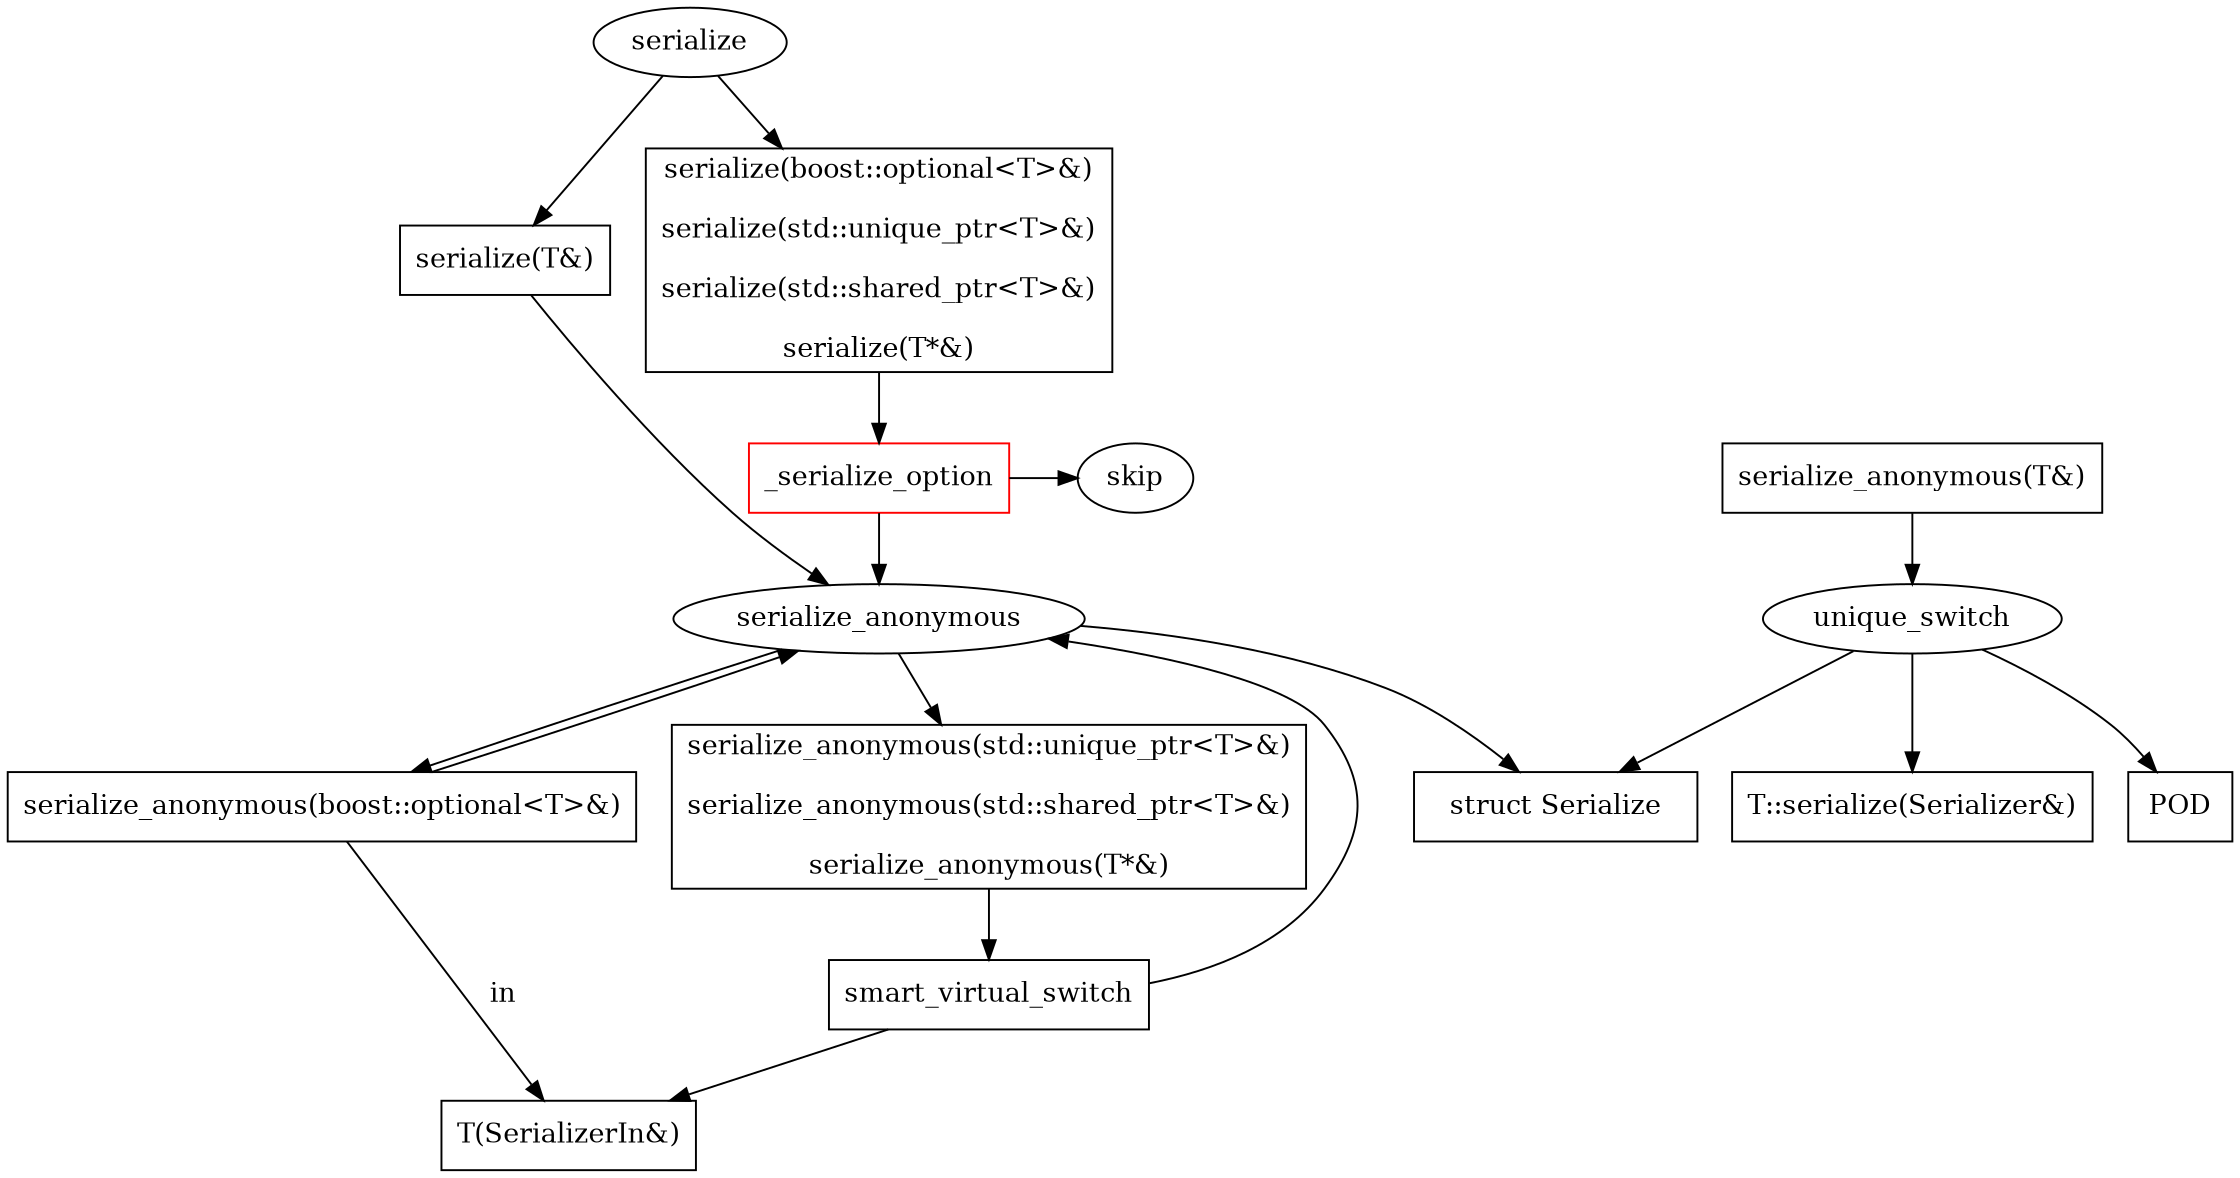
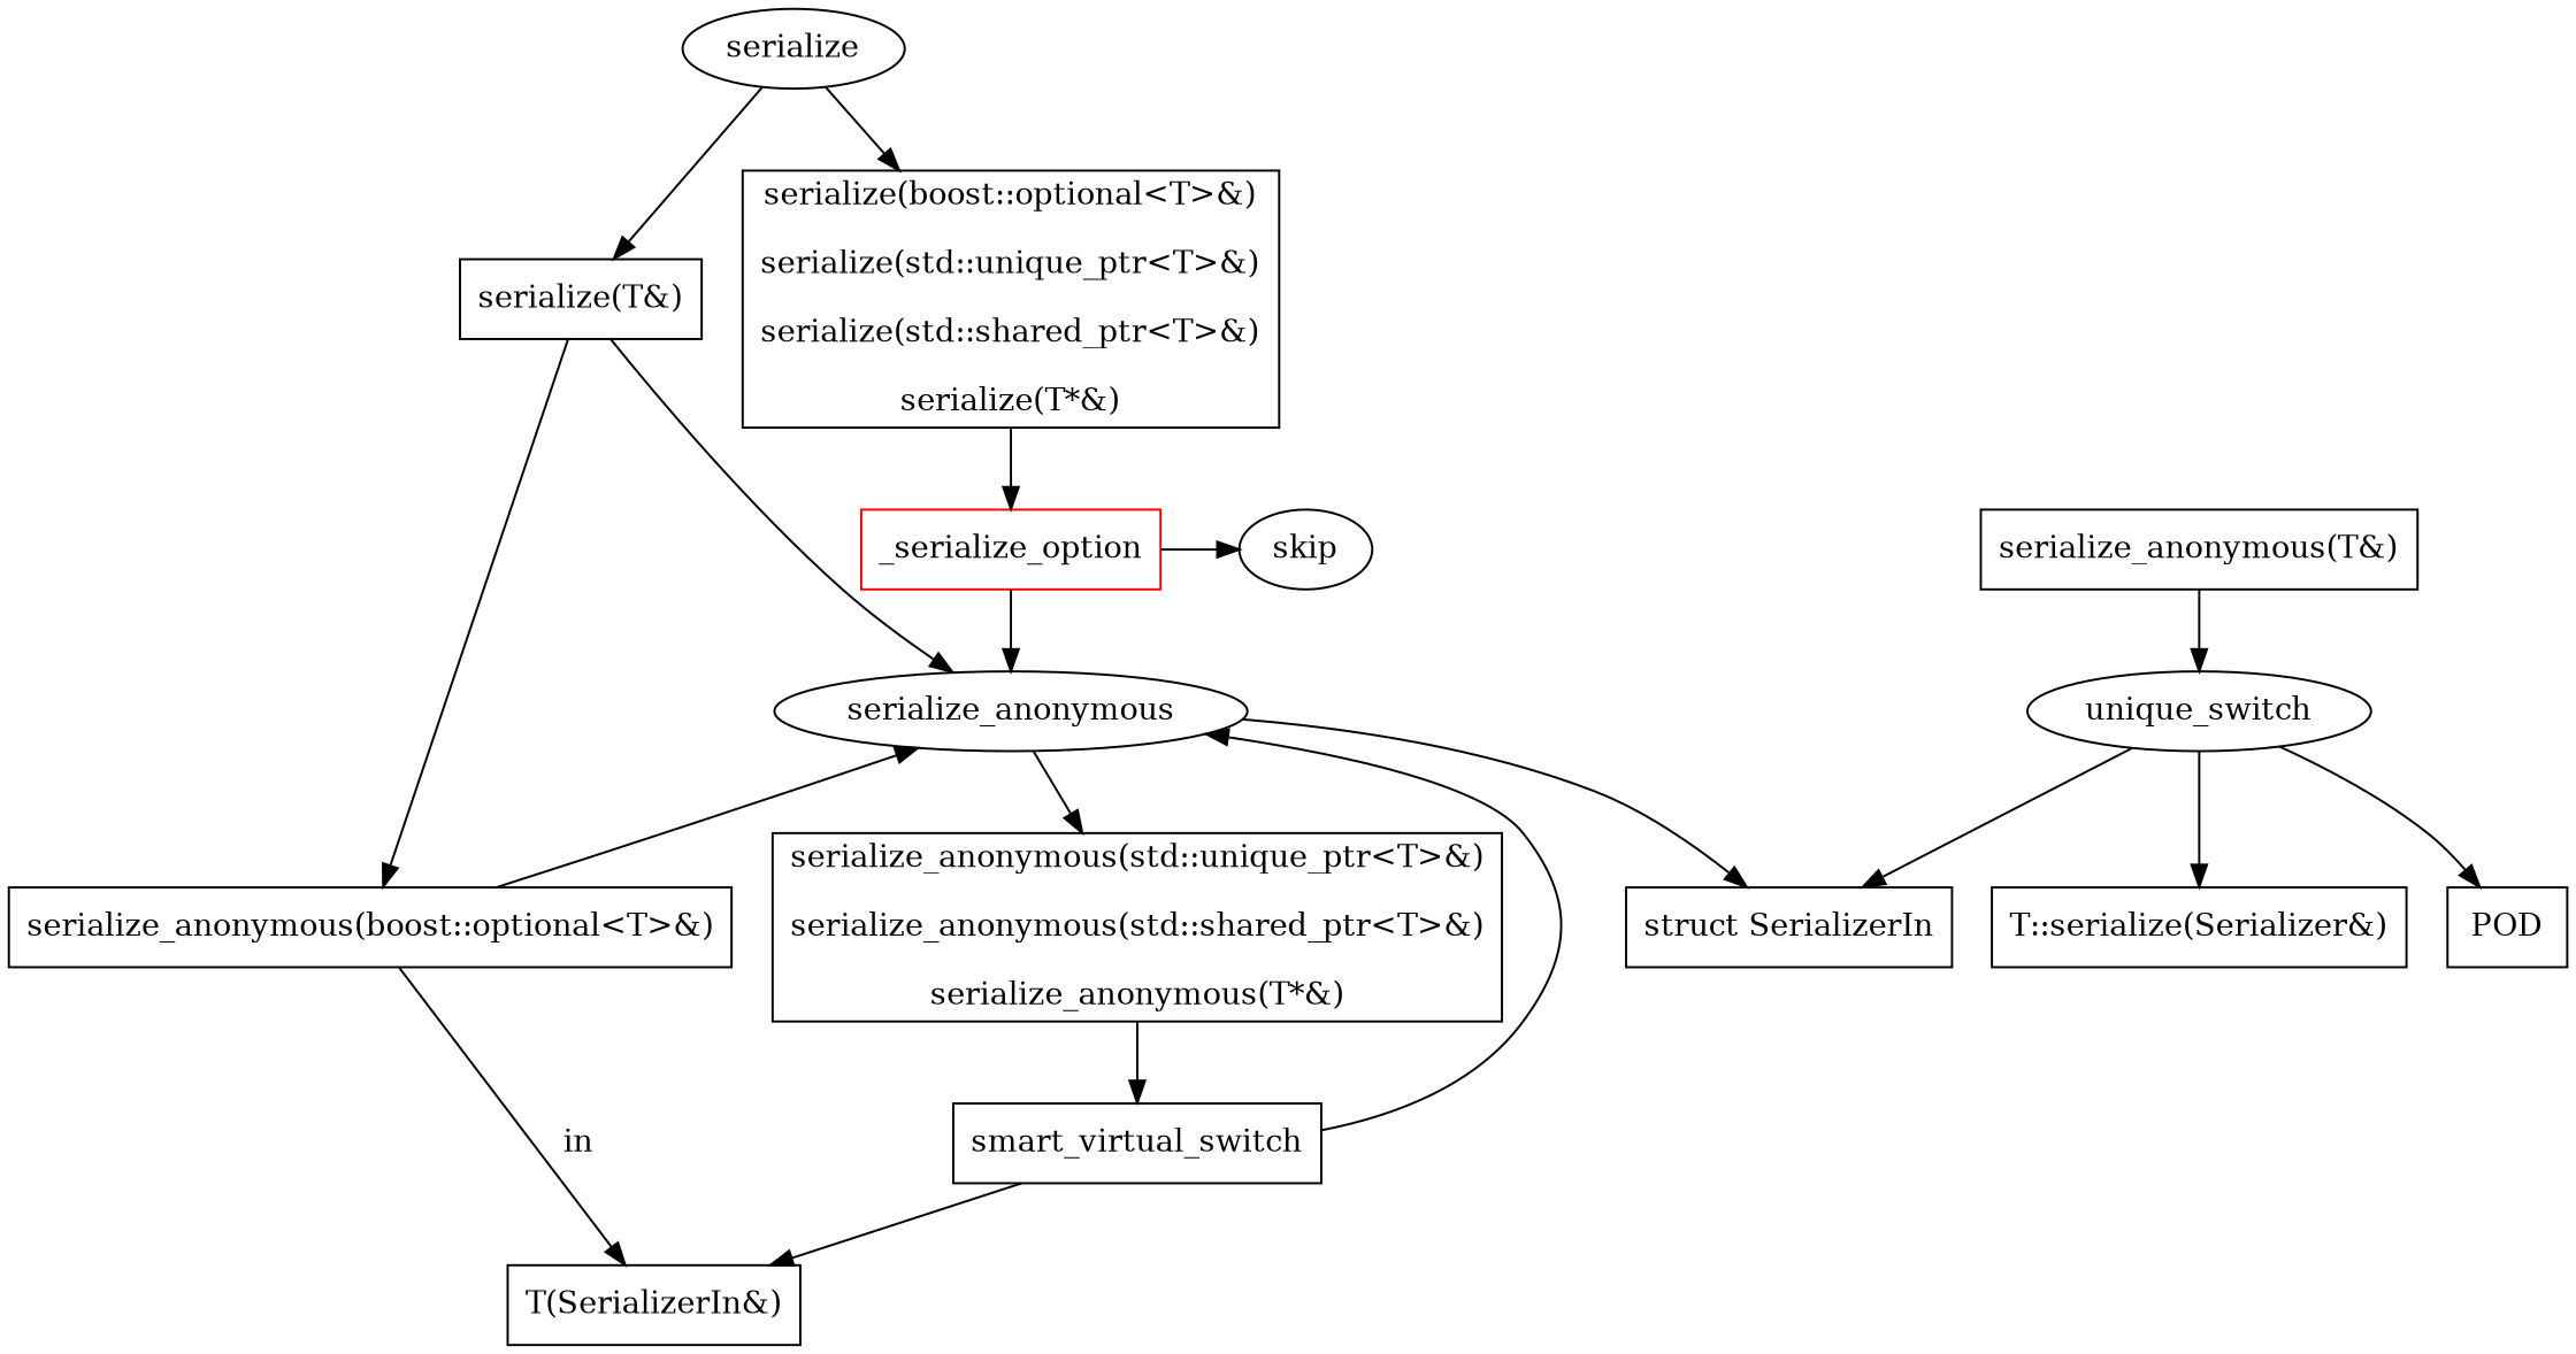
  digraph {
    node [shape=box]
    n1 [label="serialize(T&)"]
    n2 [label="serialize(boost::optional<T>&)\n\nserialize(std::unique_ptr<T>&)\n\nserialize(std::shared_ptr<T>&)\n\nserialize(T*&)"]
    n3 [color=red label=_serialize_option]
    skip [shape=""]
    serialize_anonymous [shape=""]
    serialize [shape=""]
    n7 [label="serialize_anonymous(boost::optional<T>&)"]
    n8 [label="serialize_anonymous(std::unique_ptr<T>&)\n\nserialize_anonymous(std::shared_ptr<T>&)\n\nserialize_anonymous(T*&)"]
-   n9 [label="struct Serialize"]
+   n9 [label="struct SerializerIn"]
    n10 [label="serialize_anonymous(T&)"]
    n11 [label=unique_switch shape=""]
    n12 [label="T(SerializerIn&)"]
    smart_virtual_switch
    n14 [label="T::serialize(Serializer&)"]
    n15 [label=POD]
    subgraph sub_1 {
      rank=same
      n1
      n2
    }
    subgraph sub_2 {
      rank=same
      n3
      skip
    }
    n1 -> serialize_anonymous
    n2 -> n3
    n3 -> skip
    n3 -> serialize_anonymous
-   serialize_anonymous -> n7
+   n1 -> n7
    serialize_anonymous -> n8
    serialize_anonymous -> n9
    serialize -> n1
    serialize -> n2
    n7 -> serialize_anonymous
    n7 -> n12 [label=in]
    n8 -> smart_virtual_switch
    n10 -> n11
    n11 -> n9
    n11 -> n14
    n11 -> n15
    smart_virtual_switch -> serialize_anonymous
    smart_virtual_switch -> n12
  }
